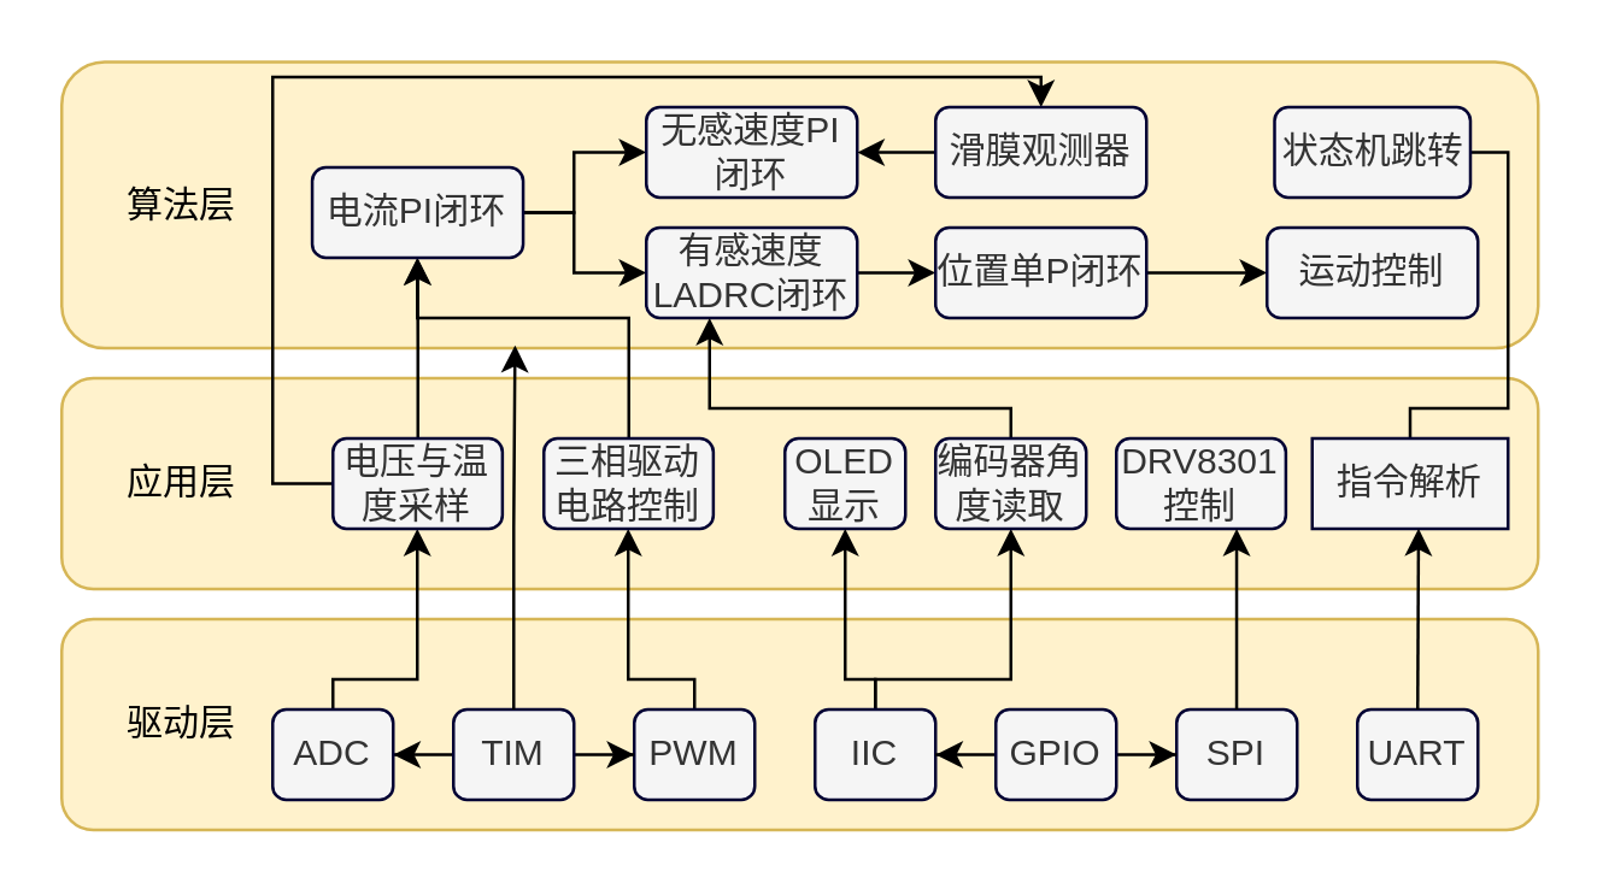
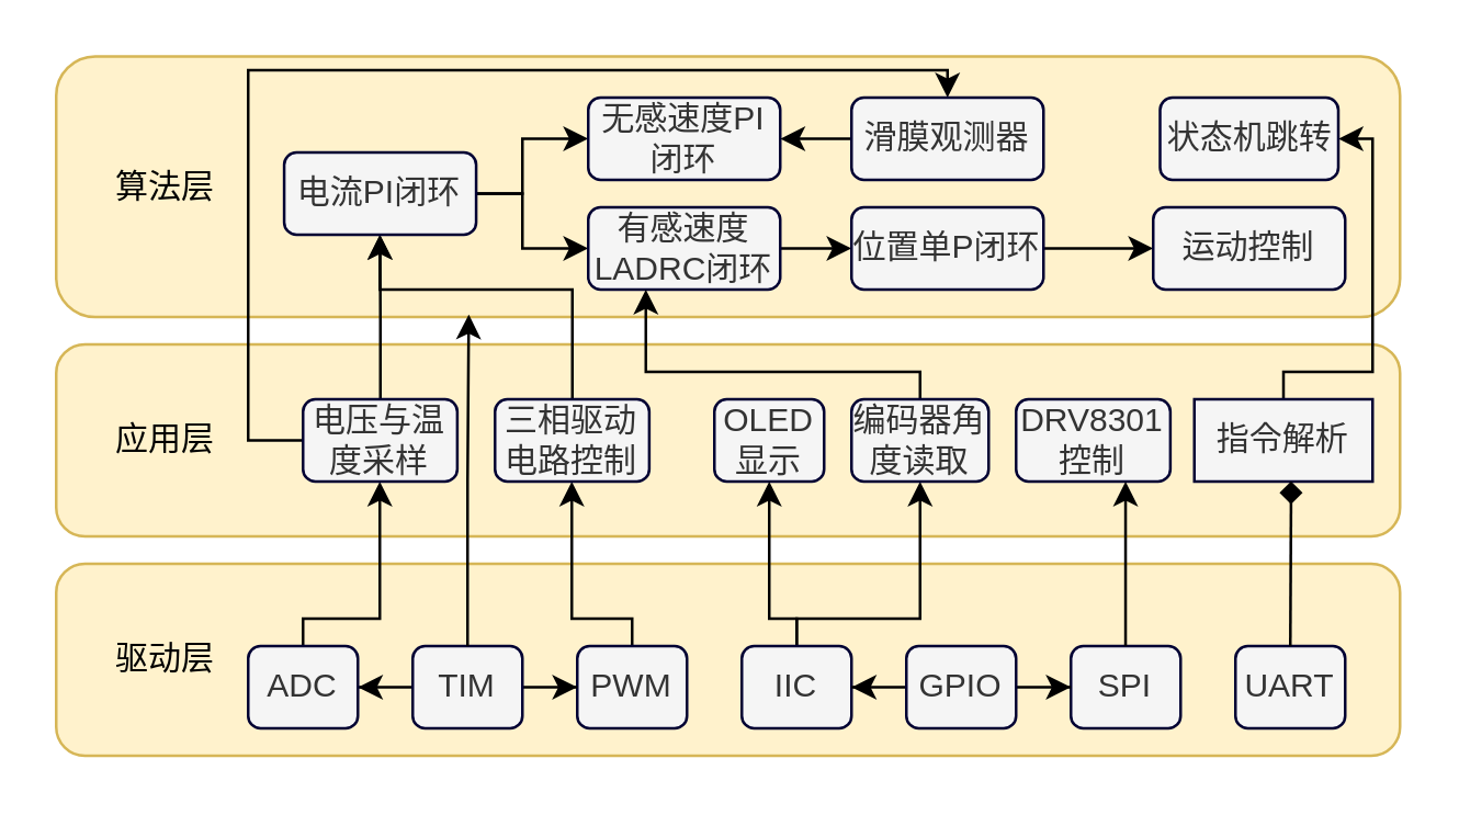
  <mxCell id="0" />
  <mxCell id="1" parent="0" />
  <mxCell id="2" value="" style="rounded=1;whiteSpace=wrap;html=1;fillColor=#fff2cc;strokeColor=#d6b656;" parent="1" vertex="1"><mxGeometry x="20" y="20" width="490" height="95" as="geometry" /></mxCell>
  <mxCell id="3" value="算法层" style="text;html=1;strokeColor=none;fillColor=none;align=center;verticalAlign=middle;whiteSpace=wrap;rounded=0;" parent="1" vertex="1"><mxGeometry x="30" y="52.5" width="60" height="30" as="geometry" /></mxCell>
  <mxCell id="4" value="" style="rounded=1;whiteSpace=wrap;html=1;fillColor=#fff2cc;strokeColor=#d6b656;" parent="1" vertex="1"><mxGeometry x="20" y="125" width="490" height="70" as="geometry" /></mxCell>
  <mxCell id="5" value="应用层" style="text;html=1;strokeColor=none;fillColor=none;align=center;verticalAlign=middle;whiteSpace=wrap;rounded=0;" parent="1" vertex="1"><mxGeometry x="30" y="145" width="60" height="30" as="geometry" /></mxCell>
  <mxCell id="6" value="" style="rounded=1;whiteSpace=wrap;html=1;fillColor=#fff2cc;strokeColor=#d6b656;" parent="1" vertex="1"><mxGeometry x="20" y="205" width="490" height="70" as="geometry" /></mxCell>
  <mxCell id="7" value="SPI" style="rounded=1;whiteSpace=wrap;html=1;fillColor=#f5f5f5;fontColor=#333333;strokeColor=#000033;" parent="1" vertex="1"><mxGeometry x="390" y="235" width="40" height="30" as="geometry" /></mxCell>
  <mxCell id="8" value="OLED显示" style="rounded=1;whiteSpace=wrap;html=1;fillColor=#f5f5f5;fontColor=#333333;strokeColor=#000033;" parent="1" vertex="1"><mxGeometry x="260" y="145" width="40" height="30" as="geometry" /></mxCell>
  <mxCell id="9" value="驱动层" style="text;html=1;strokeColor=none;fillColor=none;align=center;verticalAlign=middle;whiteSpace=wrap;rounded=0;" parent="1" vertex="1"><mxGeometry x="30" y="225" width="60" height="30" as="geometry" /></mxCell>
  <mxCell id="10" style="edgeStyle=orthogonalEdgeStyle;rounded=0;orthogonalLoop=1;jettySize=auto;html=1;" edge="1" parent="1" source="12" target="8"><mxGeometry relative="1" as="geometry"><Array as="points"><mxPoint x="290" y="225" /><mxPoint x="280" y="225" /></Array></mxGeometry></mxCell>
  <mxCell id="11" style="edgeStyle=orthogonalEdgeStyle;rounded=0;orthogonalLoop=1;jettySize=auto;html=1;entryX=0.5;entryY=1;entryDx=0;entryDy=0;" edge="1" parent="1" source="12" target="42"><mxGeometry relative="1" as="geometry"><Array as="points"><mxPoint x="290" y="225" /><mxPoint x="335" y="225" /></Array></mxGeometry></mxCell>
  <mxCell id="12" value="IIC" style="rounded=1;whiteSpace=wrap;html=1;fillColor=#f5f5f5;fontColor=#333333;strokeColor=#000033;" vertex="1" parent="1"><mxGeometry x="270" y="235" width="40" height="30" as="geometry" /></mxCell>
  <mxCell id="13" style="edgeStyle=orthogonalEdgeStyle;rounded=0;orthogonalLoop=1;jettySize=auto;html=1;" edge="1" parent="1" source="14" target="25"><mxGeometry relative="1" as="geometry"><Array as="points"><mxPoint x="230" y="225" /><mxPoint x="208" y="225" /></Array></mxGeometry></mxCell>
  <mxCell id="14" value="PWM" style="rounded=1;whiteSpace=wrap;html=1;fillColor=#f5f5f5;fontColor=#333333;strokeColor=#000033;" vertex="1" parent="1"><mxGeometry x="210" y="235" width="40" height="30" as="geometry" /></mxCell>
  <mxCell id="15" style="edgeStyle=orthogonalEdgeStyle;rounded=0;orthogonalLoop=1;jettySize=auto;html=1;entryX=0;entryY=0.5;entryDx=0;entryDy=0;" edge="1" parent="1" source="17" target="14"><mxGeometry relative="1" as="geometry" /></mxCell>
  <mxCell id="16" style="edgeStyle=orthogonalEdgeStyle;rounded=0;orthogonalLoop=1;jettySize=auto;html=1;entryX=1;entryY=0.5;entryDx=0;entryDy=0;" edge="1" parent="1" source="17" target="22"><mxGeometry relative="1" as="geometry" /></mxCell>
  <mxCell id="17" value="TIM" style="rounded=1;whiteSpace=wrap;html=1;fillColor=#f5f5f5;fontColor=#333333;strokeColor=#000033;" vertex="1" parent="1"><mxGeometry x="150" y="235" width="40" height="30" as="geometry" /></mxCell>
  <mxCell id="18" style="edgeStyle=orthogonalEdgeStyle;rounded=0;orthogonalLoop=1;jettySize=auto;html=1;entryX=0;entryY=0.5;entryDx=0;entryDy=0;" edge="1" parent="1" source="20" target="7"><mxGeometry relative="1" as="geometry" /></mxCell>
  <mxCell id="19" style="edgeStyle=orthogonalEdgeStyle;rounded=0;orthogonalLoop=1;jettySize=auto;html=1;entryX=1;entryY=0.5;entryDx=0;entryDy=0;" edge="1" parent="1" source="20" target="12"><mxGeometry relative="1" as="geometry" /></mxCell>
  <mxCell id="20" value="GPIO" style="rounded=1;whiteSpace=wrap;html=1;fillColor=#f5f5f5;fontColor=#333333;strokeColor=#000033;" vertex="1" parent="1"><mxGeometry x="330" y="235" width="40" height="30" as="geometry" /></mxCell>
  <mxCell id="21" style="edgeStyle=orthogonalEdgeStyle;rounded=0;orthogonalLoop=1;jettySize=auto;html=1;" edge="1" parent="1" source="22" target="31"><mxGeometry relative="1" as="geometry"><Array as="points"><mxPoint x="110" y="225" /><mxPoint x="138" y="225" /></Array></mxGeometry></mxCell>
  <mxCell id="22" value="ADC" style="rounded=1;whiteSpace=wrap;html=1;fillColor=#f5f5f5;fontColor=#333333;strokeColor=#000033;" vertex="1" parent="1"><mxGeometry x="90" y="235" width="40" height="30" as="geometry" /></mxCell>
  <mxCell id="23" value="DRV8301控制" style="rounded=1;whiteSpace=wrap;html=1;fillColor=#f5f5f5;fontColor=#333333;strokeColor=#000033;" vertex="1" parent="1"><mxGeometry x="370" y="145" width="56.25" height="30" as="geometry" /></mxCell>
  <mxCell id="24" style="edgeStyle=orthogonalEdgeStyle;rounded=0;orthogonalLoop=1;jettySize=auto;html=1;" edge="1" parent="1" source="25" target="34"><mxGeometry relative="1" as="geometry"><Array as="points"><mxPoint x="208" y="105" /><mxPoint x="138" y="105" /></Array></mxGeometry></mxCell>
  <mxCell id="25" value="三相驱动电路控制" style="rounded=1;whiteSpace=wrap;html=1;fillColor=#f5f5f5;fontColor=#333333;strokeColor=#000033;" vertex="1" parent="1"><mxGeometry x="180" y="145" width="56.25" height="30" as="geometry" /></mxCell>
  <mxCell id="26" value="UART" style="rounded=1;whiteSpace=wrap;html=1;fillColor=#f5f5f5;fontColor=#333333;strokeColor=#000033;" vertex="1" parent="1"><mxGeometry x="450" y="235" width="40" height="30" as="geometry" /></mxCell>
- <mxCell id="27" style="edgeStyle=orthogonalEdgeStyle;rounded=0;orthogonalLoop=1;jettySize=auto;html=1;exitX=0.5;exitY=0;exitDx=0;exitDy=0;endArrow=none;" edge="1" parent="1" source="28" target="48"><mxGeometry relative="1" as="geometry"><Array as="points"><mxPoint x="468" y="135" /><mxPoint x="500" y="135" /><mxPoint x="500" y="50" /></Array></mxGeometry></mxCell>
+ <mxCell id="27" style="edgeStyle=orthogonalEdgeStyle;rounded=0;orthogonalLoop=1;jettySize=auto;html=1;exitX=0.5;exitY=0;exitDx=0;exitDy=0;" edge="1" parent="1" source="28" target="48"><mxGeometry relative="1" as="geometry"><Array as="points"><mxPoint x="468" y="135" /><mxPoint x="500" y="135" /><mxPoint x="500" y="50" /></Array></mxGeometry></mxCell>
  <mxCell id="28" value="指令解析" style="whiteSpace=wrap;html=1;fillColor=#f5f5f5;fontColor=#333333;strokeColor=#000033;rounded=0;" vertex="1" parent="1"><mxGeometry x="435" y="145" width="65" height="30" as="geometry" /></mxCell>
  <mxCell id="29" style="edgeStyle=orthogonalEdgeStyle;rounded=0;orthogonalLoop=1;jettySize=auto;html=1;" edge="1" parent="1" source="31" target="34"><mxGeometry relative="1" as="geometry" /></mxCell>
  <mxCell id="30" style="edgeStyle=orthogonalEdgeStyle;rounded=0;orthogonalLoop=1;jettySize=auto;html=1;entryX=0.5;entryY=0;entryDx=0;entryDy=0;" edge="1" parent="1" source="31" target="44"><mxGeometry relative="1" as="geometry"><Array as="points"><mxPoint x="90" y="160" /><mxPoint x="90" y="25" /><mxPoint x="345" y="25" /></Array></mxGeometry></mxCell>
  <mxCell id="31" value="电压与温度采样" style="rounded=1;whiteSpace=wrap;html=1;fillColor=#f5f5f5;fontColor=#333333;strokeColor=#000033;" vertex="1" parent="1"><mxGeometry x="110" y="145" width="56.25" height="30" as="geometry" /></mxCell>
  <mxCell id="32" style="edgeStyle=orthogonalEdgeStyle;rounded=0;orthogonalLoop=1;jettySize=auto;html=1;" edge="1" parent="1" source="34" target="35"><mxGeometry relative="1" as="geometry"><Array as="points"><mxPoint x="190" y="70" /><mxPoint x="190" y="50" /></Array></mxGeometry></mxCell>
  <mxCell id="33" style="edgeStyle=orthogonalEdgeStyle;rounded=0;orthogonalLoop=1;jettySize=auto;html=1;entryX=0;entryY=0.5;entryDx=0;entryDy=0;" edge="1" parent="1" source="34" target="37"><mxGeometry relative="1" as="geometry"><Array as="points"><mxPoint x="190" y="70" /><mxPoint x="190" y="90" /></Array></mxGeometry></mxCell>
  <mxCell id="34" value="电流PI闭环" style="rounded=1;whiteSpace=wrap;html=1;fillColor=#f5f5f5;fontColor=#333333;strokeColor=#000033;" vertex="1" parent="1"><mxGeometry x="103.13" y="55" width="70" height="30" as="geometry" /></mxCell>
  <mxCell id="35" value="无感速度PI闭环" style="rounded=1;whiteSpace=wrap;html=1;fillColor=#f5f5f5;fontColor=#333333;strokeColor=#000033;" vertex="1" parent="1"><mxGeometry x="214" y="35" width="70" height="30" as="geometry" /></mxCell>
  <mxCell id="36" style="edgeStyle=orthogonalEdgeStyle;rounded=0;orthogonalLoop=1;jettySize=auto;html=1;" edge="1" parent="1" source="37" target="39"><mxGeometry relative="1" as="geometry" /></mxCell>
  <mxCell id="37" value="有感速度LADRC闭环" style="rounded=1;whiteSpace=wrap;html=1;fillColor=#f5f5f5;fontColor=#333333;strokeColor=#000033;" vertex="1" parent="1"><mxGeometry x="214" y="75" width="70" height="30" as="geometry" /></mxCell>
  <mxCell id="38" style="edgeStyle=orthogonalEdgeStyle;rounded=0;orthogonalLoop=1;jettySize=auto;html=1;entryX=0;entryY=0.5;entryDx=0;entryDy=0;" edge="1" parent="1" source="39" target="40"><mxGeometry relative="1" as="geometry" /></mxCell>
  <mxCell id="39" value="位置单P闭环" style="rounded=1;whiteSpace=wrap;html=1;fillColor=#f5f5f5;fontColor=#333333;strokeColor=#000033;" vertex="1" parent="1"><mxGeometry x="310" y="75" width="70" height="30" as="geometry" /></mxCell>
  <mxCell id="40" value="运动控制" style="rounded=1;whiteSpace=wrap;html=1;fillColor=#f5f5f5;fontColor=#333333;strokeColor=#000033;" vertex="1" parent="1"><mxGeometry x="420" y="75" width="70" height="30" as="geometry" /></mxCell>
  <mxCell id="41" style="edgeStyle=orthogonalEdgeStyle;rounded=0;orthogonalLoop=1;jettySize=auto;html=1;" edge="1" parent="1" source="42" target="37"><mxGeometry relative="1" as="geometry"><Array as="points"><mxPoint x="335" y="135" /><mxPoint x="235" y="135" /></Array></mxGeometry></mxCell>
  <mxCell id="42" value="编码器角度读取" style="rounded=1;whiteSpace=wrap;html=1;fillColor=#f5f5f5;fontColor=#333333;strokeColor=#000033;" vertex="1" parent="1"><mxGeometry x="310" y="145" width="50" height="30" as="geometry" /></mxCell>
  <mxCell id="43" style="edgeStyle=orthogonalEdgeStyle;rounded=0;orthogonalLoop=1;jettySize=auto;html=1;entryX=1;entryY=0.5;entryDx=0;entryDy=0;" edge="1" parent="1" source="44" target="35"><mxGeometry relative="1" as="geometry" /></mxCell>
  <mxCell id="44" value="滑膜观测器" style="rounded=1;whiteSpace=wrap;html=1;fillColor=#f5f5f5;fontColor=#333333;strokeColor=#000033;" vertex="1" parent="1"><mxGeometry x="310" y="35" width="70" height="30" as="geometry" /></mxCell>
  <mxCell id="45" style="edgeStyle=orthogonalEdgeStyle;rounded=0;orthogonalLoop=1;jettySize=auto;html=1;entryX=0.307;entryY=0.99;entryDx=0;entryDy=0;entryPerimeter=0;" edge="1" parent="1" source="17" target="2"><mxGeometry relative="1" as="geometry" /></mxCell>
- <mxCell id="46" value="" style="endArrow=classic;html=1;rounded=0;exitX=0.5;exitY=0;exitDx=0;exitDy=0;entryX=0.543;entryY=0.997;entryDx=0;entryDy=0;entryPerimeter=0;" edge="1" parent="1" source="26" target="28"><mxGeometry width="50" height="50" relative="1" as="geometry"><mxPoint x="265" y="155" as="sourcePoint" /><mxPoint x="265" y="185" as="targetPoint" /></mxGeometry></mxCell>
+ <mxCell id="46" value="" style="endArrow=diamond;html=1;rounded=0;exitX=0.5;exitY=0;exitDx=0;exitDy=0;entryX=0.543;entryY=0.997;entryDx=0;entryDy=0;entryPerimeter=0;" edge="1" parent="1" source="26" target="28"><mxGeometry width="50" height="50" relative="1" as="geometry"><mxPoint x="265" y="155" as="sourcePoint" /><mxPoint x="265" y="185" as="targetPoint" /></mxGeometry></mxCell>
  <mxCell id="47" value="" style="endArrow=classic;html=1;rounded=0;exitX=0.5;exitY=0;exitDx=0;exitDy=0;entryX=0.543;entryY=0.997;entryDx=0;entryDy=0;entryPerimeter=0;" edge="1" parent="1"><mxGeometry width="50" height="50" relative="1" as="geometry"><mxPoint x="409.92" y="235" as="sourcePoint" /><mxPoint x="409.92" y="175" as="targetPoint" /></mxGeometry></mxCell>
  <mxCell id="48" value="状态机跳转" style="rounded=1;whiteSpace=wrap;html=1;fillColor=#f5f5f5;fontColor=#333333;strokeColor=#000033;" vertex="1" parent="1"><mxGeometry x="422.5" y="35" width="65" height="30" as="geometry" /></mxCell>
